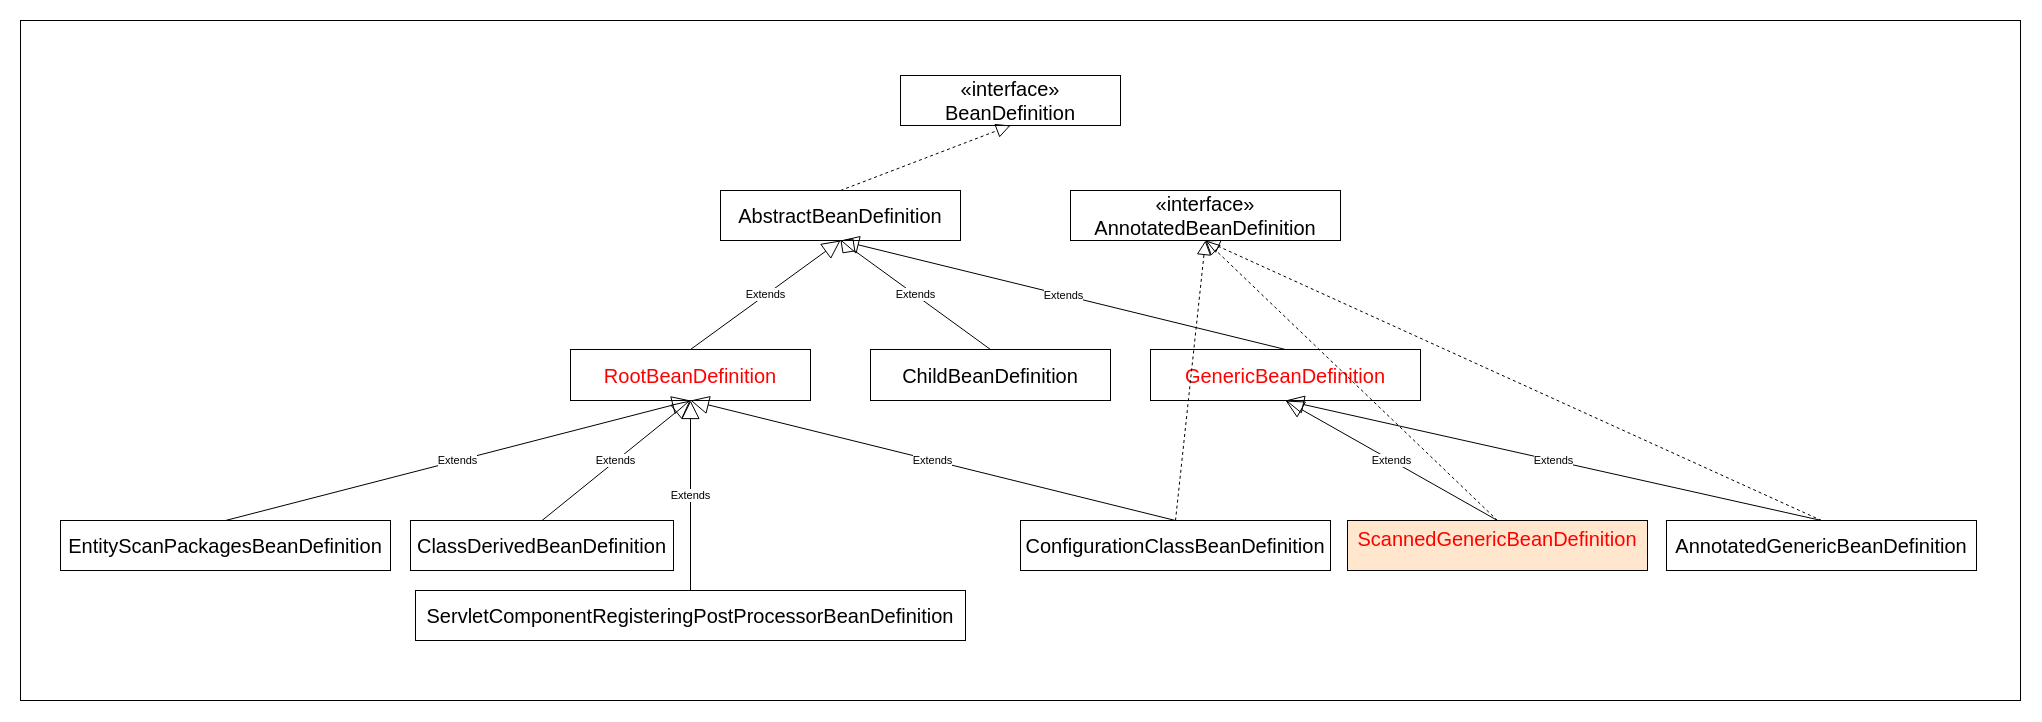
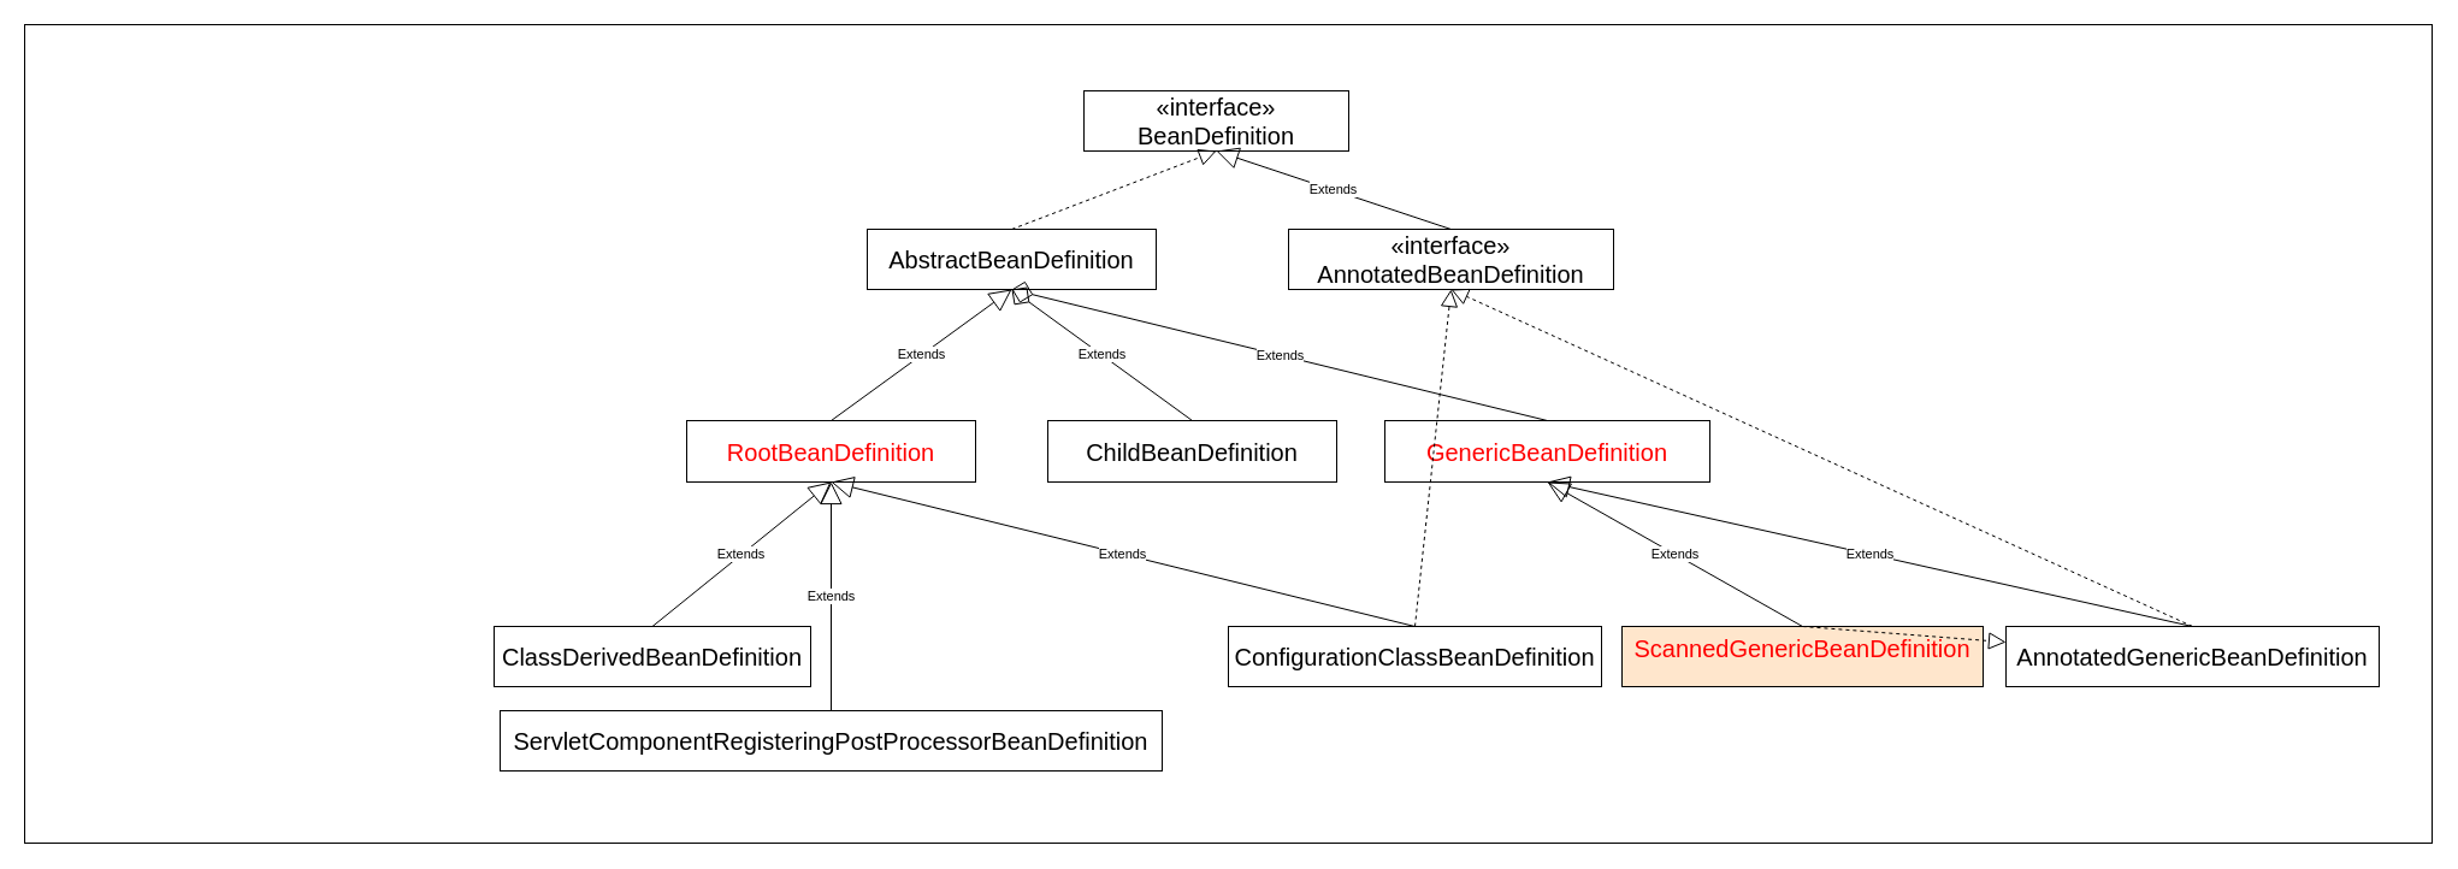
  <mxCell id="0" />
  <mxCell id="1" parent="0" />
  <mxCell id="2" value="" style="rounded=0;whiteSpace=wrap;html=1;" parent="1" vertex="1"><mxGeometry x="20" y="20" width="2000" height="680" as="geometry" /></mxCell>
  <mxCell id="3" value="«interface»&lt;br&gt;&lt;span&gt;BeanDefinition&lt;/span&gt;" style="html=1;whiteSpace=wrap;fontSize=20;fontStyle=0" parent="1" vertex="1"><mxGeometry x="900" y="75" width="220" height="50" as="geometry" /></mxCell>
  <mxCell id="4" value="AbstractBeanDefinition" style="html=1;whiteSpace=wrap;fontSize=20;" parent="1" vertex="1"><mxGeometry x="720" y="190" width="240" height="50" as="geometry" /></mxCell>
  <mxCell id="5" value="«interface»&lt;br&gt;&lt;span&gt;AnnotatedBeanDefinition&lt;/span&gt;" style="html=1;whiteSpace=wrap;fontSize=20;fontStyle=0" parent="1" vertex="1"><mxGeometry x="1070" y="190" width="270" height="50" as="geometry" /></mxCell>
+ <mxCell id="6" value="Extends" style="endArrow=block;endSize=16;endFill=0;html=1;rounded=0;exitX=0.5;exitY=0;exitDx=0;exitDy=0;entryX=0.5;entryY=1;entryDx=0;entryDy=0;" parent="1" source="5" target="3" edge="1"><mxGeometry width="160" relative="1" as="geometry"><mxPoint x="1150" y="160" as="sourcePoint" /><mxPoint x="1310" y="160" as="targetPoint" /></mxGeometry></mxCell>
  <mxCell id="7" value="AnnotatedGenericBeanDefinition" style="html=1;whiteSpace=wrap;fontSize=20;verticalAlign=middle;align=center;" parent="1" vertex="1"><mxGeometry x="1666" y="520" width="310" height="50" as="geometry" /></mxCell>
  <mxCell id="8" value="" style="endArrow=block;dashed=1;endFill=0;endSize=12;html=1;rounded=0;entryX=0.5;entryY=1;entryDx=0;entryDy=0;exitX=0.5;exitY=0;exitDx=0;exitDy=0;" parent="1" source="4" target="3" edge="1"><mxGeometry width="160" relative="1" as="geometry"><mxPoint x="740" y="500" as="sourcePoint" /><mxPoint x="900" y="500" as="targetPoint" /></mxGeometry></mxCell>
  <mxCell id="9" value="" style="endArrow=block;dashed=1;endFill=0;endSize=12;html=1;rounded=0;exitX=0.5;exitY=0;exitDx=0;exitDy=0;entryX=0.5;entryY=1;entryDx=0;entryDy=0;" parent="1" source="7" target="5" edge="1"><mxGeometry width="160" relative="1" as="geometry"><mxPoint x="1000" y="390" as="sourcePoint" /><mxPoint x="1160" y="390" as="targetPoint" /></mxGeometry></mxCell>
  <mxCell id="10" value="ChildBeanDefinition" style="html=1;whiteSpace=wrap;fontSize=20;verticalAlign=middle;align=center;" parent="1" vertex="1"><mxGeometry x="870" y="349" width="240" height="51" as="geometry" /></mxCell>
  <mxCell id="11" value="Extends" style="endArrow=diamond;endSize=16;endFill=0;html=1;rounded=0;exitX=0.5;exitY=0;exitDx=0;exitDy=0;entryX=0.5;entryY=1;entryDx=0;entryDy=0;" parent="1" source="10" target="4" edge="1"><mxGeometry width="160" relative="1" as="geometry"><mxPoint x="420" y="260" as="sourcePoint" /><mxPoint x="580" y="260" as="targetPoint" /></mxGeometry></mxCell>
  <mxCell id="12" value="RootBeanDefinition" style="html=1;whiteSpace=wrap;fontSize=20;fontStyle=0;fontColor=#FF0000;verticalAlign=middle;align=center;" parent="1" vertex="1"><mxGeometry x="570" y="349" width="240" height="51" as="geometry" /></mxCell>
  <mxCell id="13" value="Extends" style="endArrow=block;endSize=16;endFill=0;html=1;rounded=0;exitX=0.5;exitY=0;exitDx=0;exitDy=0;entryX=0.5;entryY=1;entryDx=0;entryDy=0;" parent="1" source="12" target="4" edge="1"><mxGeometry width="160" relative="1" as="geometry"><mxPoint x="600" y="500" as="sourcePoint" /><mxPoint x="740" y="280" as="targetPoint" /></mxGeometry></mxCell>
  <mxCell id="14" value="GenericBeanDefinition" style="html=1;whiteSpace=wrap;fontSize=20;fontStyle=0;fontColor=#FF0000;verticalAlign=middle;" parent="1" vertex="1"><mxGeometry x="1150" y="349" width="270" height="51" as="geometry" /></mxCell>
- <mxCell id="15" value="Extends" style="endArrow=block;endSize=16;endFill=0;html=1;rounded=0;exitX=0.5;exitY=0;exitDx=0;exitDy=0;entryX=0.5;entryY=1;entryDx=0;entryDy=0;" parent="1" source="14" target="4" edge="1"><mxGeometry width="160" relative="1" as="geometry"><mxPoint x="580" y="530" as="sourcePoint" /><mxPoint x="740" y="260" as="targetPoint" /></mxGeometry></mxCell>
+ <mxCell id="15" value="Extends" style="endArrow=diamond;endSize=16;endFill=0;html=1;rounded=0;exitX=0.5;exitY=0;exitDx=0;exitDy=0;entryX=0.5;entryY=1;entryDx=0;entryDy=0;" parent="1" source="14" target="4" edge="1"><mxGeometry width="160" relative="1" as="geometry"><mxPoint x="580" y="530" as="sourcePoint" /><mxPoint x="740" y="260" as="targetPoint" /></mxGeometry></mxCell>
  <mxCell id="16" value="ClassDerivedBeanDefinition" style="html=1;whiteSpace=wrap;fontSize=20;" parent="1" vertex="1"><mxGeometry x="410" y="520" width="263" height="50" as="geometry" /></mxCell>
  <mxCell id="17" value="Extends" style="endArrow=block;endSize=16;endFill=0;html=1;rounded=0;exitX=0.5;exitY=0;exitDx=0;exitDy=0;entryX=0.5;entryY=1;entryDx=0;entryDy=0;" parent="1" source="16" target="12" edge="1"><mxGeometry width="160" relative="1" as="geometry"><mxPoint x="720" y="470" as="sourcePoint" /><mxPoint x="880" y="470" as="targetPoint" /></mxGeometry></mxCell>
  <mxCell id="18" value="ConfigurationClassBeanDefinition" style="html=1;whiteSpace=wrap;fontSize=20;verticalAlign=middle;" parent="1" vertex="1"><mxGeometry x="1020" y="520" width="310" height="50" as="geometry" /></mxCell>
  <mxCell id="19" value="Extends" style="endArrow=block;endSize=16;endFill=0;html=1;rounded=0;exitX=0.5;exitY=0;exitDx=0;exitDy=0;entryX=0.5;entryY=1;entryDx=0;entryDy=0;" parent="1" source="18" target="12" edge="1"><mxGeometry width="160" relative="1" as="geometry"><mxPoint x="770" y="470" as="sourcePoint" /><mxPoint x="930" y="470" as="targetPoint" /></mxGeometry></mxCell>
  <mxCell id="20" value="" style="endArrow=block;dashed=1;endFill=0;endSize=12;html=1;rounded=0;exitX=0.5;exitY=0;exitDx=0;exitDy=0;entryX=0.5;entryY=1;entryDx=0;entryDy=0;" parent="1" source="18" target="5" edge="1"><mxGeometry width="160" relative="1" as="geometry"><mxPoint x="910" y="559.95" as="sourcePoint" /><mxPoint x="1018.64" y="270" as="targetPoint" /></mxGeometry></mxCell>
- <mxCell id="21" value="EntityScanPackagesBeanDefinition" style="html=1;whiteSpace=wrap;fontSize=20;" parent="1" vertex="1"><mxGeometry x="60" y="520" width="330" height="50" as="geometry" /></mxCell>
- <mxCell id="22" value="Extends" style="endArrow=block;endSize=16;endFill=0;html=1;rounded=0;exitX=0.5;exitY=0;exitDx=0;exitDy=0;entryX=0.5;entryY=1;entryDx=0;entryDy=0;" parent="1" source="21" target="12" edge="1"><mxGeometry width="160" relative="1" as="geometry"><mxPoint x="300" y="460" as="sourcePoint" /><mxPoint x="800" y="400" as="targetPoint" /></mxGeometry></mxCell>
  <mxCell id="23" value="ScannedGenericBeanDefinition" style="html=1;whiteSpace=wrap;fontSize=20;verticalAlign=top;fontColor=#FF0000;fillColor=#ffe6cc;" parent="1" vertex="1"><mxGeometry x="1347" y="520" width="300" height="50" as="geometry" /></mxCell>
  <mxCell id="24" value="Extends" style="endArrow=block;endSize=16;endFill=0;html=1;rounded=0;exitX=0.5;exitY=0;exitDx=0;exitDy=0;entryX=0.5;entryY=1;entryDx=0;entryDy=0;fontColor=#000000;" parent="1" source="23" target="14" edge="1"><mxGeometry width="160" relative="1" as="geometry"><mxPoint x="1320" y="500" as="sourcePoint" /><mxPoint x="1480" y="500" as="targetPoint" /></mxGeometry></mxCell>
- <mxCell id="25" value="" style="endArrow=block;dashed=1;endFill=0;endSize=12;html=1;rounded=0;exitX=0.5;exitY=0;exitDx=0;exitDy=0;entryX=0.5;entryY=1;entryDx=0;entryDy=0;" parent="1" source="23" target="5" edge="1"><mxGeometry width="160" relative="1" as="geometry"><mxPoint x="1430" y="730" as="sourcePoint" /><mxPoint x="1590" y="730" as="targetPoint" /></mxGeometry></mxCell>
+ <mxCell id="25" value="" style="endArrow=block;dashed=1;endFill=0;endSize=12;html=1;rounded=0;exitX=0.5;exitY=0;exitDx=0;exitDy=0;" parent="1" source="23" target="7" edge="1"><mxGeometry width="160" relative="1" as="geometry"><mxPoint x="1430" y="730" as="sourcePoint" /><mxPoint x="1590" y="730" as="targetPoint" /></mxGeometry></mxCell>
  <mxCell id="26" value="ServletComponentRegisteringPostProcessorBeanDefinition" style="html=1;whiteSpace=wrap;fontSize=20;" parent="1" vertex="1"><mxGeometry x="415" y="590" width="550" height="50" as="geometry" /></mxCell>
  <mxCell id="27" value="Extends" style="endArrow=block;endSize=16;endFill=0;html=1;rounded=0;exitX=0.5;exitY=0;exitDx=0;exitDy=0;entryX=0.5;entryY=1;entryDx=0;entryDy=0;" parent="1" source="26" target="12" edge="1"><mxGeometry width="160" relative="1" as="geometry"><mxPoint x="780" y="730" as="sourcePoint" /><mxPoint x="940" y="730" as="targetPoint" /></mxGeometry></mxCell>
  <mxCell id="28" value="Extends" style="endArrow=block;endSize=16;endFill=0;html=1;rounded=0;exitX=0.5;exitY=0;exitDx=0;exitDy=0;entryX=0.5;entryY=1;entryDx=0;entryDy=0;" parent="1" source="7" target="14" edge="1"><mxGeometry width="160" relative="1" as="geometry"><mxPoint x="1570" y="350" as="sourcePoint" /><mxPoint x="1730" y="350" as="targetPoint" /></mxGeometry></mxCell>
